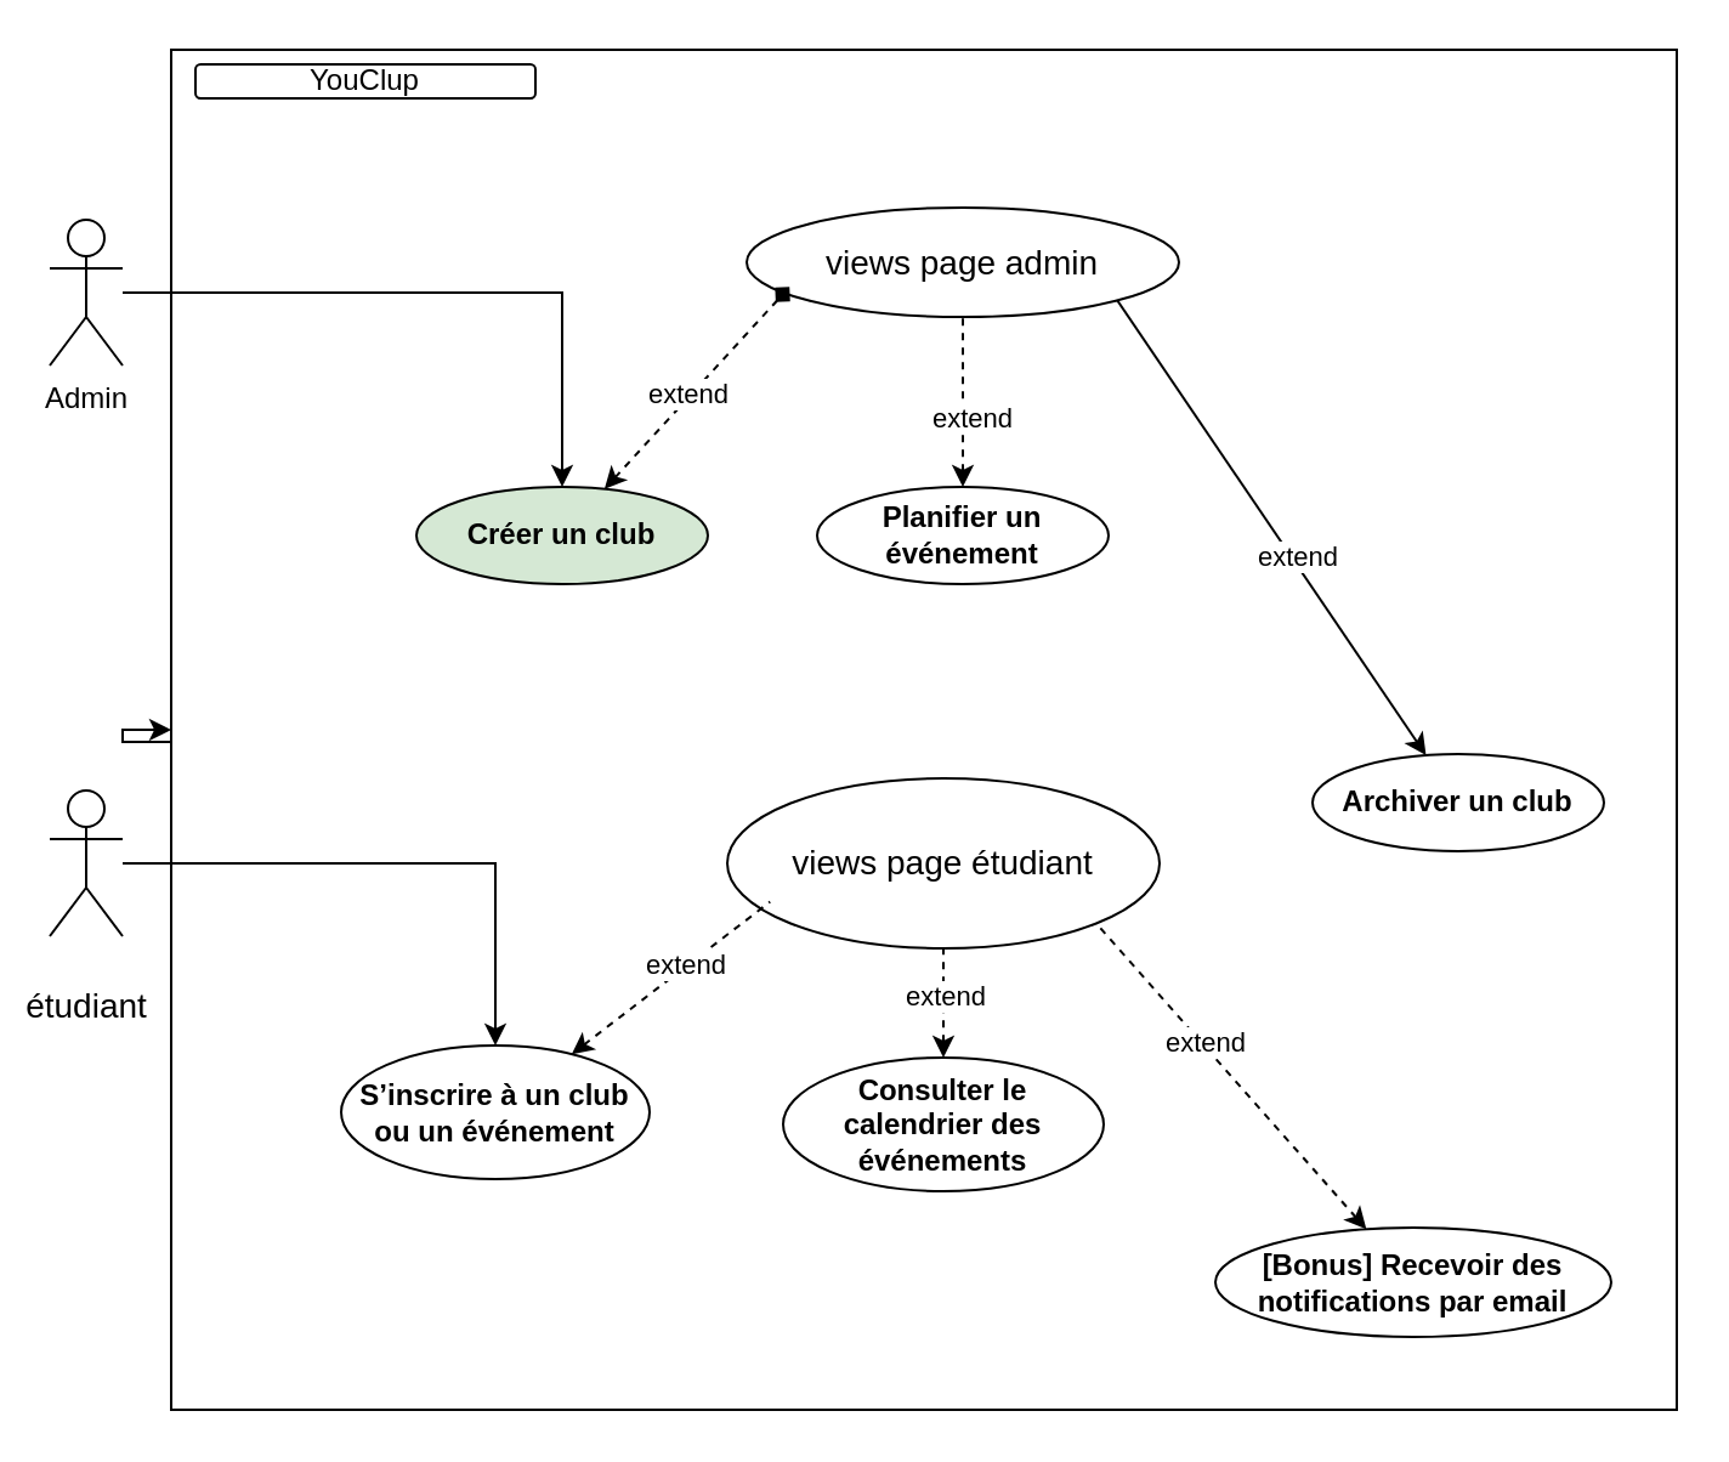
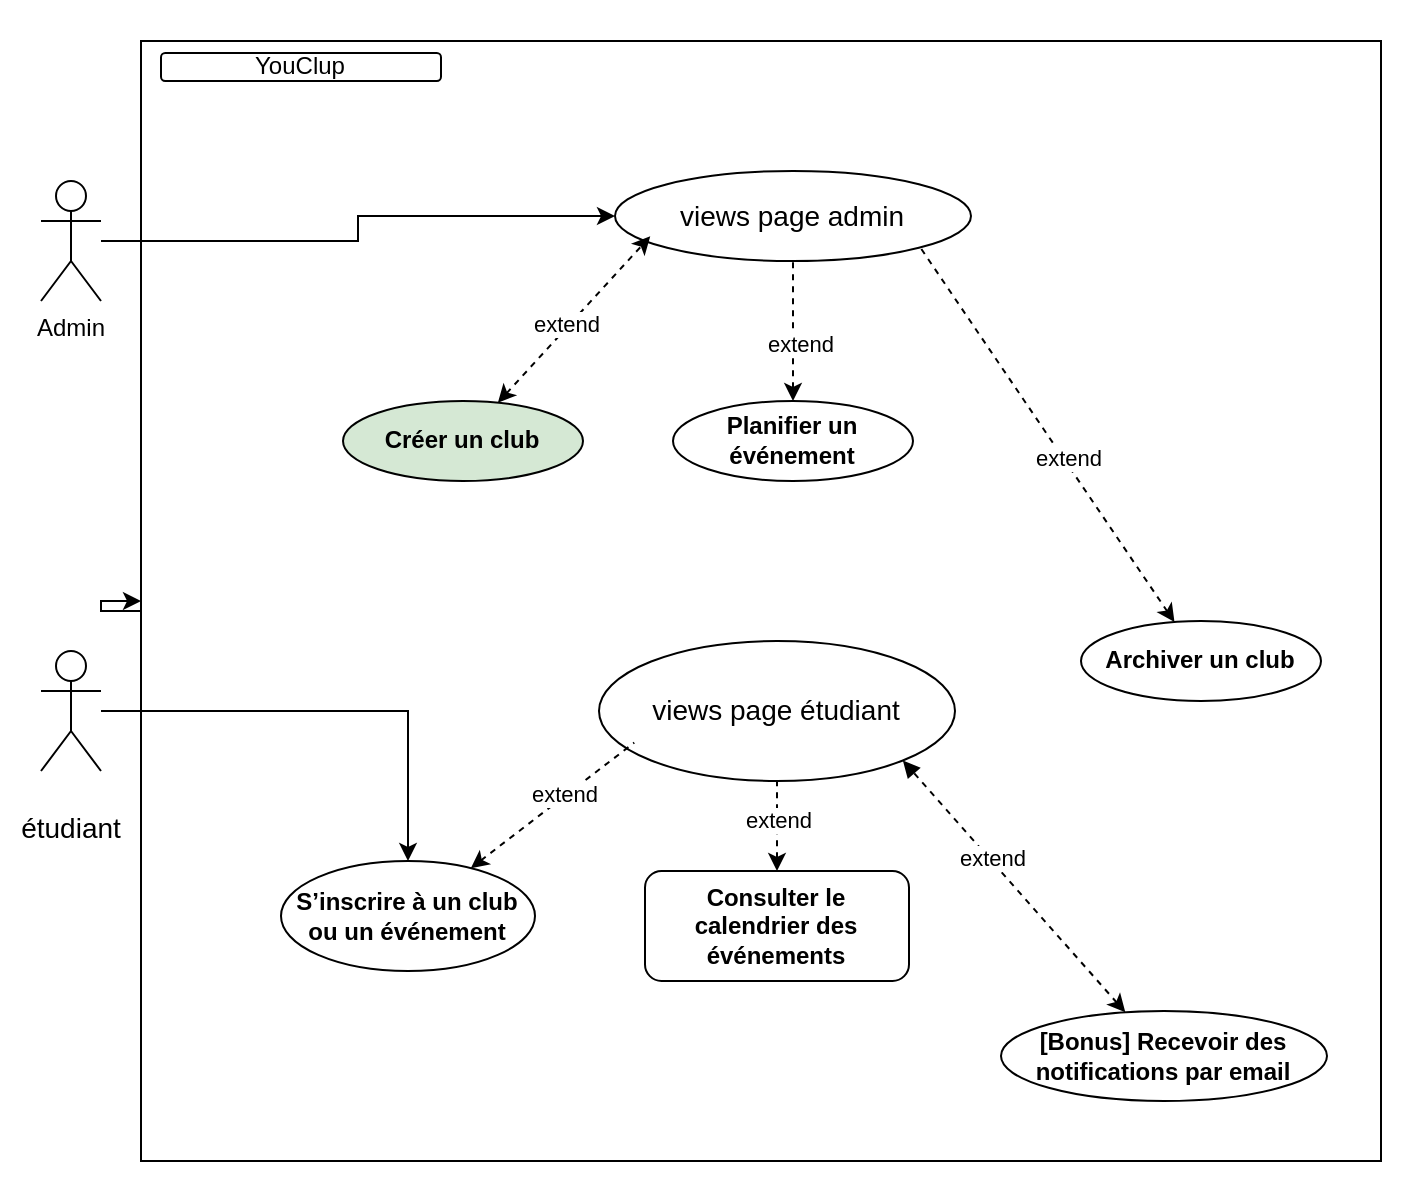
  <mxCell id="0" />
  <mxCell id="1" parent="0" />
  <mxCell id="2" value="" style="rounded=0;whiteSpace=wrap;html=1;" vertex="1" parent="1"><mxGeometry x="70" y="20" width="620" height="560" as="geometry" /></mxCell>
- <mxCell id="3" style="edgeStyle=orthogonalEdgeStyle;rounded=0;orthogonalLoop=1;jettySize=auto;html=1;" edge="1" parent="1" source="4" target="7"><mxGeometry relative="1" as="geometry" /></mxCell>
+ <mxCell id="3" style="edgeStyle=orthogonalEdgeStyle;rounded=0;orthogonalLoop=1;jettySize=auto;html=1;entryX=0;entryY=0.5;entryDx=0;entryDy=0;" edge="1" parent="1" source="4" target="6"><mxGeometry relative="1" as="geometry" /></mxCell>
  <mxCell id="4" value="Admin" style="shape=umlActor;verticalLabelPosition=bottom;verticalAlign=top;html=1;outlineConnect=0;" vertex="1" parent="1"><mxGeometry x="20" y="90" width="30" height="60" as="geometry" /></mxCell>
  <mxCell id="5" value="YouClup" style="rounded=1;whiteSpace=wrap;html=1;" vertex="1" parent="1"><mxGeometry x="80" y="26" width="140" height="14" as="geometry" /></mxCell>
  <mxCell id="6" value="&lt;span style=&quot;font-family: &amp;quot;Nunito Sans&amp;quot;, sans-serif; font-size: 14px; text-align: start; white-space-collapse: preserve; background-color: rgb(255, 255, 255);&quot;&gt;views page admin&lt;/span&gt;" style="ellipse;whiteSpace=wrap;html=1;" vertex="1" parent="1"><mxGeometry x="307" y="85" width="178" height="45" as="geometry" /></mxCell>
  <mxCell id="7" value="&lt;p data-end=&quot;150&quot; data-start=&quot;131&quot;&gt;&lt;strong data-end=&quot;148&quot; data-start=&quot;131&quot;&gt;Créer un club&lt;/strong&gt;&lt;/p&gt;" style="ellipse;whiteSpace=wrap;html=1;fillColor=#d5e8d4;" vertex="1" parent="1"><mxGeometry x="171" y="200" width="120" height="40" as="geometry" /></mxCell>
  <mxCell id="8" style="edgeStyle=orthogonalEdgeStyle;rounded=0;orthogonalLoop=1;jettySize=auto;html=1;entryX=0.5;entryY=1;entryDx=0;entryDy=0;dashed=1;endArrow=none;startFill=1;startArrow=classic;" edge="1" parent="1" source="10" target="6"><mxGeometry relative="1" as="geometry" /></mxCell>
  <mxCell id="9" value="extend" style="edgeLabel;html=1;align=center;verticalAlign=middle;resizable=0;points=[];" vertex="1" connectable="0" parent="8"><mxGeometry x="-0.136" y="-3" relative="1" as="geometry"><mxPoint y="1" as="offset" /></mxGeometry></mxCell>
  <mxCell id="10" value="&lt;p data-end=&quot;350&quot; data-start=&quot;322&quot;&gt;&lt;strong data-end=&quot;348&quot; data-start=&quot;322&quot;&gt;Planifier un événement&lt;/strong&gt;&lt;/p&gt;" style="ellipse;whiteSpace=wrap;html=1;" vertex="1" parent="1"><mxGeometry x="336" y="200" width="120" height="40" as="geometry" /></mxCell>
- <mxCell id="11" style="rounded=0;orthogonalLoop=1;jettySize=auto;html=1;entryX=1;entryY=1;entryDx=0;entryDy=0;dashed=0;endArrow=none;startFill=1;startArrow=classic;" edge="1" parent="1" source="13" target="6"><mxGeometry relative="1" as="geometry" /></mxCell>
+ <mxCell id="11" style="rounded=0;orthogonalLoop=1;jettySize=auto;html=1;entryX=1;entryY=1;entryDx=0;entryDy=0;dashed=1;endArrow=none;startFill=1;startArrow=classic;" edge="1" parent="1" source="13" target="6"><mxGeometry relative="1" as="geometry" /></mxCell>
  <mxCell id="12" value="extend" style="edgeLabel;html=1;align=center;verticalAlign=middle;resizable=0;points=[];" vertex="1" connectable="0" parent="11"><mxGeometry x="-0.138" y="-2" relative="1" as="geometry"><mxPoint as="offset" /></mxGeometry></mxCell>
  <mxCell id="13" value="&lt;p data-end=&quot;565&quot; data-start=&quot;543&quot;&gt;&lt;strong data-end=&quot;563&quot; data-start=&quot;543&quot;&gt;Archiver un club&lt;/strong&gt;&lt;/p&gt;" style="ellipse;whiteSpace=wrap;html=1;" vertex="1" parent="1"><mxGeometry x="540" y="310" width="120" height="40" as="geometry" /></mxCell>
- <mxCell id="14" style="rounded=0;orthogonalLoop=1;jettySize=auto;html=1;entryX=0.099;entryY=0.726;entryDx=0;entryDy=0;entryPerimeter=0;dashed=1;startArrow=classic;startFill=1;endArrow=diamond;" edge="1" parent="1" source="7" target="6"><mxGeometry relative="1" as="geometry" /></mxCell>
+ <mxCell id="14" style="rounded=0;orthogonalLoop=1;jettySize=auto;html=1;entryX=0.099;entryY=0.726;entryDx=0;entryDy=0;entryPerimeter=0;dashed=1;startArrow=classic;startFill=1;" edge="1" parent="1" source="7" target="6"><mxGeometry relative="1" as="geometry" /></mxCell>
  <mxCell id="15" value="extend" style="edgeLabel;html=1;align=center;verticalAlign=middle;resizable=0;points=[];" vertex="1" connectable="0" parent="14"><mxGeometry x="-0.085" y="2" relative="1" as="geometry"><mxPoint as="offset" /></mxGeometry></mxCell>
  <mxCell id="16" style="edgeStyle=orthogonalEdgeStyle;rounded=0;orthogonalLoop=1;jettySize=auto;html=1;" edge="1" parent="1" source="18" target="20"><mxGeometry relative="1" as="geometry" /></mxCell>
  <mxCell id="17" value="" style="edgeStyle=orthogonalEdgeStyle;rounded=0;orthogonalLoop=1;jettySize=auto;html=1;" edge="1" parent="1" source="18" target="2"><mxGeometry relative="1" as="geometry" /></mxCell>
  <mxCell id="18" value="&lt;br&gt;&lt;div&gt;&lt;span style=&quot;font-family: &amp;quot;Nunito Sans&amp;quot;, sans-serif; font-size: 14px; text-align: start; white-space: pre-wrap; background-color: rgb(255, 255, 255);&quot;&gt;étudiant&lt;/span&gt;&lt;/div&gt;" style="shape=umlActor;verticalLabelPosition=bottom;verticalAlign=top;html=1;outlineConnect=0;" vertex="1" parent="1"><mxGeometry x="20" y="325" width="30" height="60" as="geometry" /></mxCell>
  <mxCell id="19" value="&lt;span style=&quot;font-family: &amp;quot;Nunito Sans&amp;quot;, sans-serif; font-size: 14px; text-align: start; white-space-collapse: preserve; background-color: rgb(255, 255, 255);&quot;&gt;views page &lt;/span&gt;&lt;span style=&quot;font-family: &amp;quot;Nunito Sans&amp;quot;, sans-serif; font-size: 14px; text-align: start; white-space-collapse: preserve; background-color: rgb(255, 255, 255);&quot;&gt;étudiant&lt;/span&gt;" style="ellipse;whiteSpace=wrap;html=1;" vertex="1" parent="1"><mxGeometry x="299" y="320" width="178" height="70" as="geometry" /></mxCell>
  <mxCell id="20" value="&lt;p data-end=&quot;820&quot; data-start=&quot;778&quot;&gt;&lt;strong data-end=&quot;818&quot; data-start=&quot;778&quot;&gt;S’inscrire à un club ou un événement&lt;/strong&gt;&lt;/p&gt;" style="ellipse;whiteSpace=wrap;html=1;" vertex="1" parent="1"><mxGeometry x="140" y="430" width="127" height="55" as="geometry" /></mxCell>
  <mxCell id="21" style="edgeStyle=orthogonalEdgeStyle;rounded=0;orthogonalLoop=1;jettySize=auto;html=1;entryX=0.5;entryY=1;entryDx=0;entryDy=0;dashed=1;endArrow=none;startFill=1;startArrow=classic;" edge="1" parent="1" source="23" target="19"><mxGeometry relative="1" as="geometry" /></mxCell>
  <mxCell id="22" value="extend" style="edgeLabel;html=1;align=center;verticalAlign=middle;resizable=0;points=[];" vertex="1" connectable="0" parent="21"><mxGeometry x="0.165" relative="1" as="geometry"><mxPoint as="offset" /></mxGeometry></mxCell>
- <mxCell id="23" value="&lt;p data-end=&quot;1028&quot; data-start=&quot;984&quot;&gt;&lt;strong data-end=&quot;1026&quot; data-start=&quot;984&quot;&gt;Consulter le calendrier des événements&lt;/strong&gt;&lt;/p&gt;" style="ellipse;whiteSpace=wrap;html=1;" vertex="1" parent="1"><mxGeometry x="322" y="435" width="132" height="55" as="geometry" /></mxCell>
- <mxCell id="24" style="rounded=0;orthogonalLoop=1;jettySize=auto;html=1;entryX=1;entryY=1;entryDx=0;entryDy=0;dashed=1;endArrow=none;startFill=1;startArrow=classic;" edge="1" parent="1" source="26" target="19"><mxGeometry relative="1" as="geometry" /></mxCell>
+ <mxCell id="23" value="&lt;p data-end=&quot;1028&quot; data-start=&quot;984&quot;&gt;&lt;strong data-end=&quot;1026&quot; data-start=&quot;984&quot;&gt;Consulter le calendrier des événements&lt;/strong&gt;&lt;/p&gt;" style="whiteSpace=wrap;html=1;rounded=1;" vertex="1" parent="1"><mxGeometry x="322" y="435" width="132" height="55" as="geometry" /></mxCell>
+ <mxCell id="24" style="rounded=0;orthogonalLoop=1;jettySize=auto;html=1;entryX=1;entryY=1;entryDx=0;entryDy=0;dashed=1;endArrow=block;startFill=1;startArrow=classic;" edge="1" parent="1" source="26" target="19"><mxGeometry relative="1" as="geometry" /></mxCell>
  <mxCell id="25" value="extend" style="edgeLabel;html=1;align=center;verticalAlign=middle;resizable=0;points=[];" vertex="1" connectable="0" parent="24"><mxGeometry x="0.211" y="-1" relative="1" as="geometry"><mxPoint as="offset" /></mxGeometry></mxCell>
  <mxCell id="26" value="&lt;p data-end=&quot;1229&quot; data-start=&quot;1179&quot;&gt;&lt;strong data-end=&quot;1227&quot; data-start=&quot;1179&quot;&gt;[Bonus] Recevoir des notifications par email&lt;/strong&gt;&lt;/p&gt;" style="ellipse;whiteSpace=wrap;html=1;" vertex="1" parent="1"><mxGeometry x="500" y="505" width="163" height="45" as="geometry" /></mxCell>
  <mxCell id="27" style="rounded=0;orthogonalLoop=1;jettySize=auto;html=1;entryX=0.099;entryY=0.726;entryDx=0;entryDy=0;entryPerimeter=0;dashed=1;endArrow=none;startFill=1;startArrow=classic;" edge="1" parent="1" source="20" target="19"><mxGeometry relative="1" as="geometry" /></mxCell>
  <mxCell id="28" value="extend" style="edgeLabel;html=1;align=center;verticalAlign=middle;resizable=0;points=[];" vertex="1" connectable="0" parent="27"><mxGeometry x="0.17" y="2" relative="1" as="geometry"><mxPoint y="1" as="offset" /></mxGeometry></mxCell>
